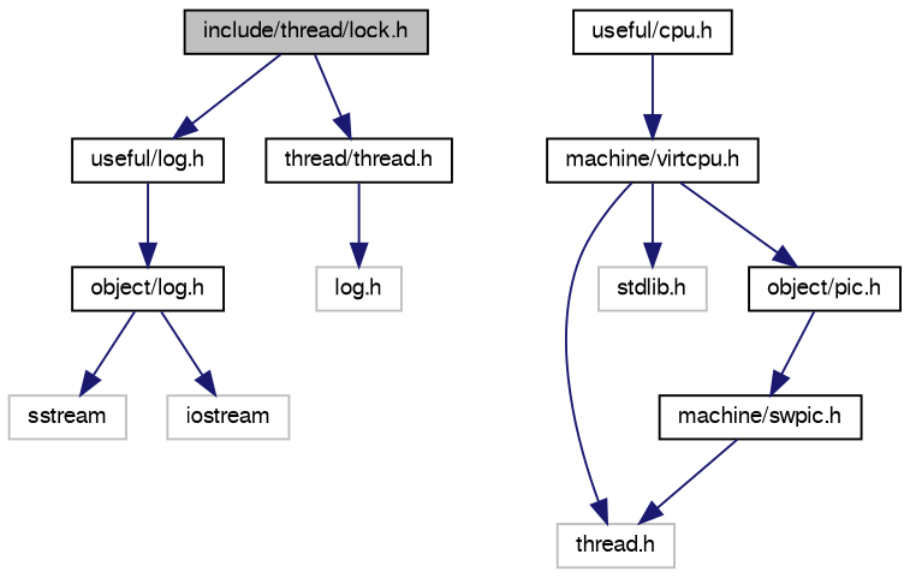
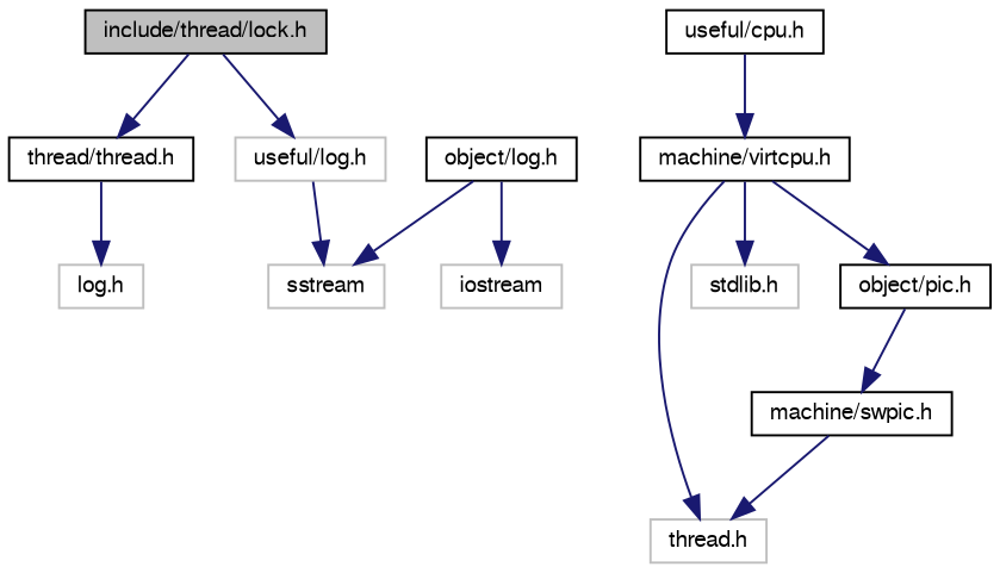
  digraph {
    node [color=black fontname=FreeSans fontsize=10 shape=record]
    edge [color=midnightblue fontname=FreeSans fontsize=10 labelfontname=FreeSans labelfontsize=10 style=solid]
    n1 [fillcolor=grey75 fontcolor=black height=0.2 label="include/thread/lock.h" style=filled width=0.4]
-   n2 [height=0.2 label="useful/log.h" width=0.4]
+   n2 [color=grey75 height=0.2 label="useful/log.h" width=0.4]
    n3 [height=0.2 label="thread/thread.h" width=0.4]
    n4 [height=0.2 label="useful/cpu.h" width=0.4]
    n5 [height=0.2 label="machine/virtcpu.h" width=0.4]
    n6 [height=0.2 label="object/log.h" width=0.4]
    n7 [color=grey75 height=0.2 label="log.h" width=0.4]
    n8 [color=grey75 height=0.2 label="thread.h" width=0.4]
    n9 [color=grey75 height=0.2 label="stdlib.h" width=0.4]
    n10 [height=0.2 label="object/pic.h" width=0.4]
    n11 [height=0.2 label="machine/swpic.h" width=0.4]
    n12 [color=grey75 height=0.2 label=sstream width=0.4]
    n13 [color=grey75 height=0.2 label=iostream width=0.4]
    n1 -> n2
    n1 -> n3
-   n2 -> n6
+   n2 -> n12
    n3 -> n7
    n4 -> n5
    n5 -> n8
    n5 -> n9
    n5 -> n10
    n6 -> n12
    n6 -> n13
    n10 -> n11
    n11 -> n8
  }
